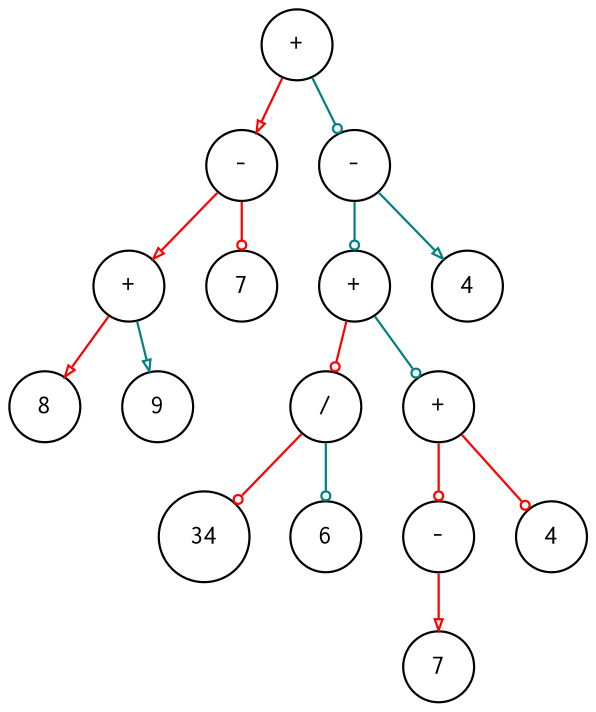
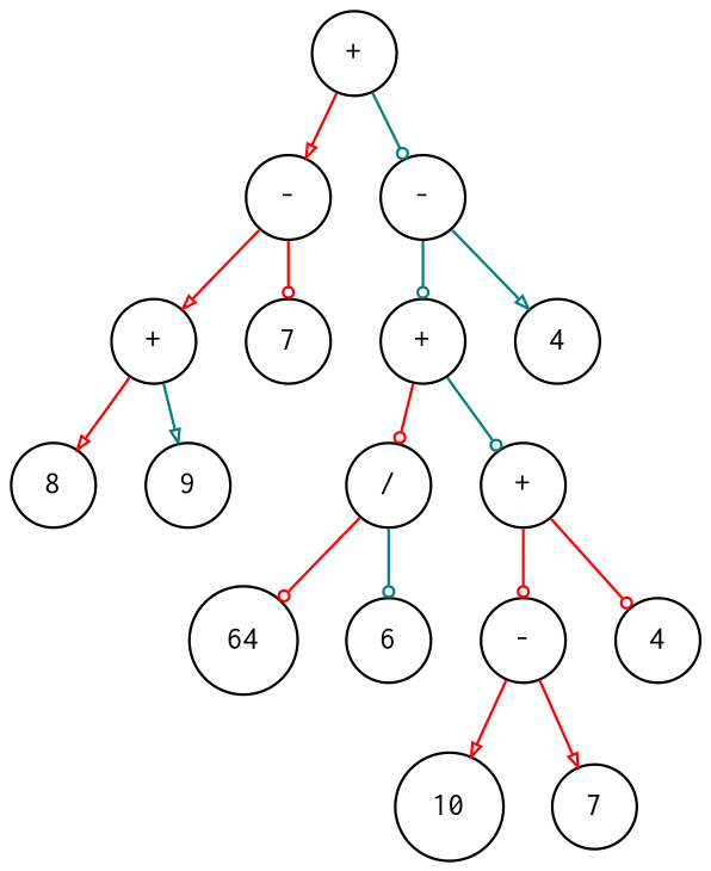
  digraph {
    ranksep=.3
    node [fontname=Courier fontsize=12 shape=circle]
    edge [arrowhead=odot arrowsize=.5 color=red]
    n1 [height=.1 label="+"]
    n2 [height=.1 label="-"]
    n3 [height=.1 label="-"]
    n4 [height=.1 label="+"]
    n5 [height=.1 label=7]
    n6 [height=.1 label="+"]
    n7 [height=.1 label=4]
    n8 [height=.1 label=8]
    n9 [height=.1 label=9]
    n10 [height=.1 label="/"]
    n11 [height=.1 label="+"]
-   n12 [height=.1 label=34]
+   n12 [height=.1 label=64]
    n13 [height=.1 label=6]
    n14 [height=.1 label="-"]
    n15 [height=.1 label=4]
+   n16 [height=.1 label=10]
    n17 [height=.1 label=7]
    n1 -> n2 [arrowhead=onormal]
    n1 -> n3 [color=teal]
    n2 -> n4 [arrowhead=onormal]
    n2 -> n5
    n3 -> n6 [color=teal]
    n3 -> n7 [arrowhead=onormal color=teal]
    n4 -> n8 [arrowhead=onormal]
    n4 -> n9 [arrowhead=onormal color=teal]
    n6 -> n10
    n6 -> n11 [color=teal]
    n10 -> n12
    n10 -> n13 [color=teal]
    n11 -> n14
    n11 -> n15
+   n14 -> n16 [arrowhead=onormal]
    n14 -> n17 [arrowhead=onormal]
  }
